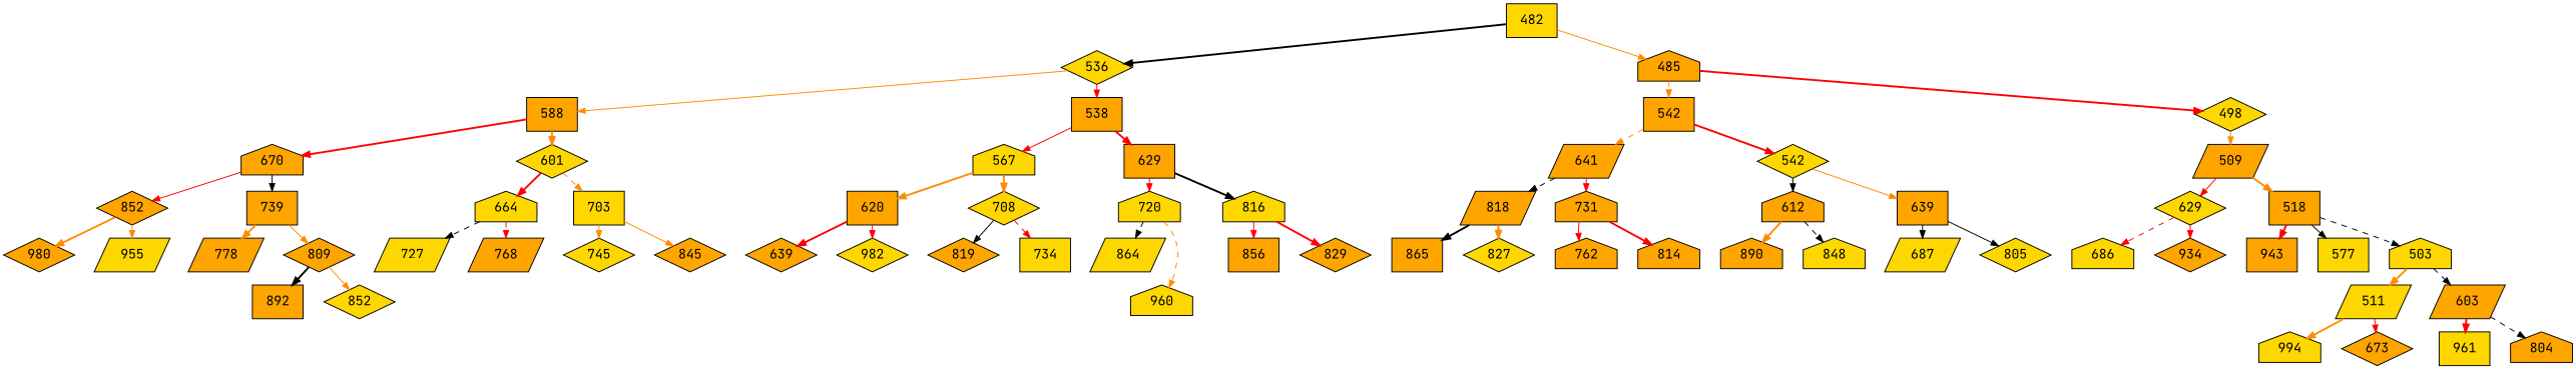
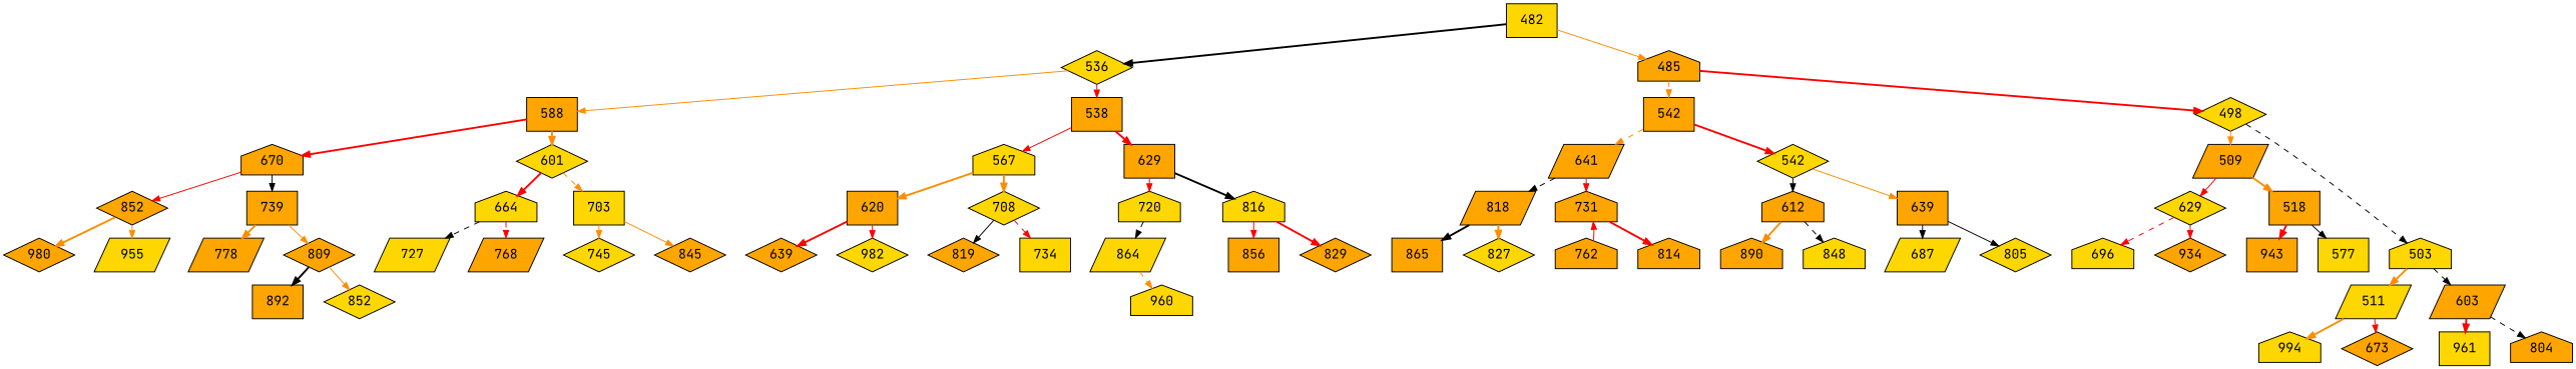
  digraph {
    fontname="JetBrains Mono"
    nodesep=0.3
    ranksep=0.2
    node [fillcolor=orange fontname="JetBrains Mono" shape=diamond style=filled]
    edge [arrowsize=0.8 color=red fontname="JetBrains Mono" style=bold]
    n1 [fillcolor=gold label=482 shape=box]
    n2 [fillcolor=gold label=536]
    n3 [label=485 shape=house]
    n4 [label=588 shape=box]
    n5 [label=538 shape=box]
    n6 [label=542 shape=box]
    n7 [fillcolor=gold label=498]
    n8 [label=670 shape=house]
    n9 [fillcolor=gold label=601]
    n10 [fillcolor=gold label=567 shape=house]
    n11 [label=629 shape=box]
    n12 [label=641 shape=parallelogram]
    n13 [fillcolor=gold label=542]
    n14 [label=509 shape=parallelogram]
    n15 [fillcolor=gold label=503 shape=house]
    n16 [label=739 shape=box]
    n17 [label=852]
    n18 [fillcolor=gold label=703 shape=box]
    n19 [fillcolor=gold label=664 shape=house]
    n20 [fillcolor=gold label=708]
    n21 [label=620 shape=box]
    n22 [fillcolor=gold label=816 shape=house]
    n23 [fillcolor=gold label=720 shape=house]
    n24 [label=731 shape=house]
    n25 [label=818 shape=parallelogram]
    n26 [label=639 shape=box]
    n27 [label=612 shape=house]
    n28 [fillcolor=gold label=629]
    n29 [label=518 shape=box]
    n30 [label=603 shape=parallelogram]
    n31 [fillcolor=gold label=511 shape=parallelogram]
    n32 [label=809]
    n33 [label=778 shape=parallelogram]
    n34 [fillcolor=gold label=955 shape=parallelogram]
    n35 [label=980]
    n36 [label=845]
    n37 [fillcolor=gold label=745]
    n38 [label=768 shape=parallelogram]
    n39 [fillcolor=gold label=727 shape=parallelogram]
    n40 [fillcolor=gold label=734 shape=box]
    n41 [label=819]
    n42 [fillcolor=gold label=982]
    n43 [label=639]
    n44 [label=829]
    n45 [label=856 shape=box]
    n46 [fillcolor=gold label=960 shape=house]
    n47 [fillcolor=gold label=864 shape=parallelogram]
    n48 [label=814 shape=house]
    n49 [label=762 shape=house]
    n50 [fillcolor=gold label=827]
    n51 [label=865 shape=box]
    n52 [fillcolor=gold label=805]
    n53 [fillcolor=gold label=687 shape=parallelogram]
    n54 [fillcolor=gold label=848 shape=house]
    n55 [label=890 shape=house]
    n56 [label=934]
-   n57 [fillcolor=gold label=686 shape=house]
+   n57 [fillcolor=gold label=696 shape=house]
    n58 [label=943 shape=box]
    n59 [fillcolor=gold label=577 shape=box]
    n60 [fillcolor=gold label=961 shape=box]
    n61 [label=804 shape=house]
    n62 [fillcolor=gold label=994 shape=house]
    n63 [label=673]
    n64 [fillcolor=gold label=852]
    n65 [label=892 shape=box]
    n1 -> n2 [color=black side=left]
    n1 -> n3 [color=darkorange style=solid]
    n2 -> n4 [color=darkorange side=left style=solid]
    n2 -> n5 [style=dashed]
    n3 -> n6 [color=darkorange side=left style=dashed]
    n3 -> n7
    n4 -> n8 [side=left]
    n4 -> n9 [color=darkorange]
    n5 -> n10 [side=left style=solid]
    n5 -> n11
    n6 -> n12 [color=darkorange side=left style=dashed]
    n6 -> n13
    n7 -> n14 [color=darkorange side=left style=solid]
-   n29 -> n15 [color=black style=dashed]
+   n7 -> n15 [color=black style=dashed]
    n8 -> n16 [color=black side=left style=solid]
    n8 -> n17 [style=solid]
    n9 -> n18 [color=darkorange side=left style=dashed]
    n9 -> n19
    n10 -> n20 [color=darkorange side=left]
    n10 -> n21 [color=darkorange]
    n11 -> n22 [color=black side=left]
    n11 -> n23 [style=dashed]
    n12 -> n24 [side=left style=dashed]
    n12 -> n25 [color=black style=dashed]
    n13 -> n26 [color=darkorange side=left style=solid]
    n13 -> n27 [color=black style=dashed]
    n14 -> n28 [side=left style=solid]
    n14 -> n29 [color=darkorange]
    n15 -> n30 [color=black side=left style=dashed]
    n15 -> n31 [color=darkorange]
    n16 -> n32 [color=darkorange side=left style=solid]
    n16 -> n33 [color=darkorange]
    n17 -> n34 [color=darkorange side=left style=solid]
    n17 -> n35 [color=darkorange]
    n18 -> n36 [color=darkorange side=left style=solid]
    n18 -> n37 [color=darkorange style=solid]
    n19 -> n38 [side=left style=dashed]
    n19 -> n39 [color=black style=dashed]
    n20 -> n40 [side=left style=dashed]
    n20 -> n41 [color=black style=solid]
    n21 -> n42 [side=left style=solid]
    n21 -> n43
    n22 -> n44 [side=left]
    n22 -> n45 [style=solid]
-   n23 -> n46 [color=darkorange side=left style=dashed]
+   n47 -> n46 [color=darkorange side=left style=dashed]
    n23 -> n47 [color=black style=dashed]
    n24 -> n48 [side=left]
-   n24 -> n49 [style=solid]
+   n49 -> n24 [style=solid]
    n25 -> n50 [color=darkorange side=left]
    n25 -> n51 [color=black]
    n26 -> n52 [color=black side=left style=solid]
    n26 -> n53 [color=black style=dashed]
    n27 -> n54 [color=black side=left style=dashed]
    n27 -> n55 [color=darkorange]
    n28 -> n56 [side=left style=dashed]
    n28 -> n57 [style=dashed]
    n29 -> n58 [side=left]
    n29 -> n59 [color=black style=solid]
    n30 -> n60 [side=left]
    n30 -> n61 [color=black style=dashed]
    n31 -> n62 [color=darkorange side=left]
    n31 -> n63 [style=dashed]
    n32 -> n64 [color=darkorange side=left style=solid]
    n32 -> n65 [color=black]
  }
